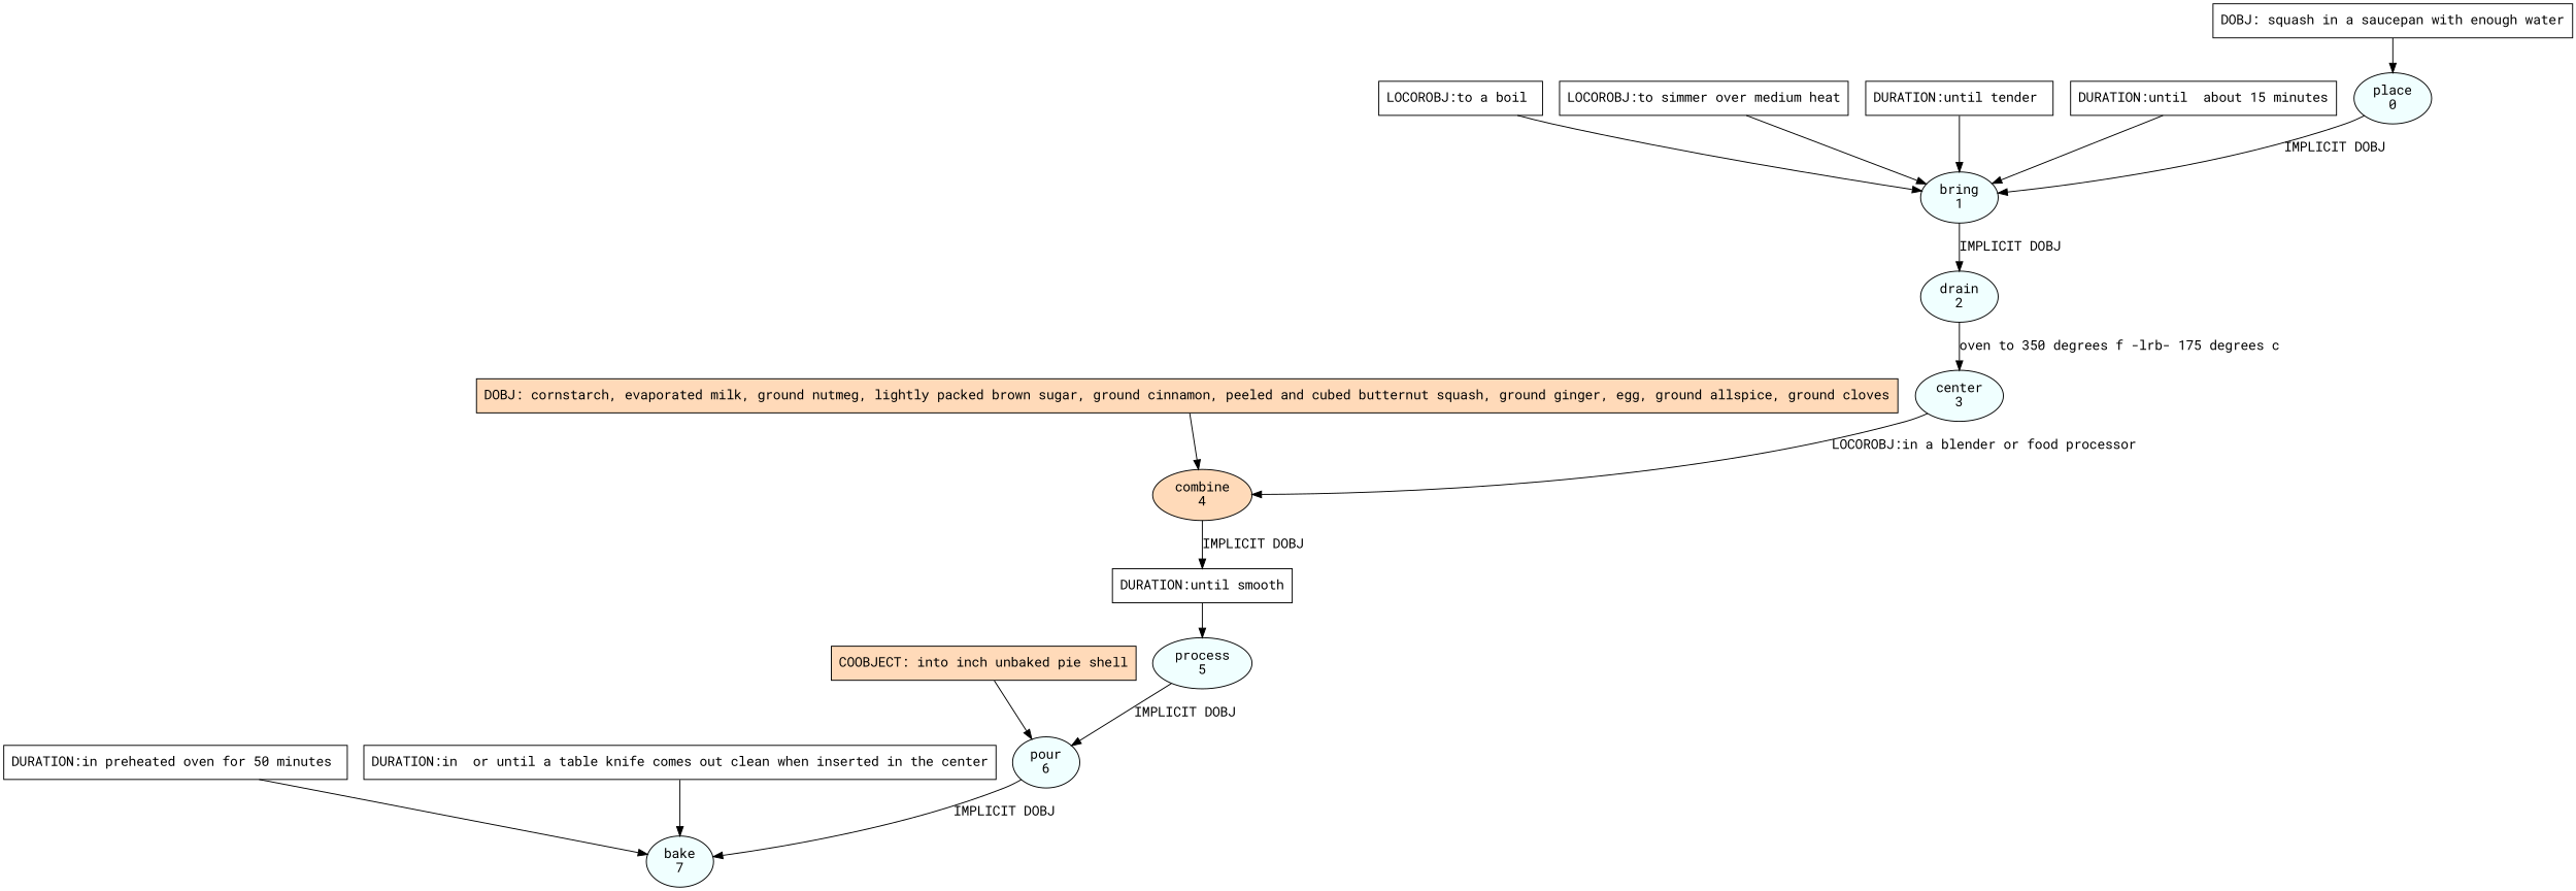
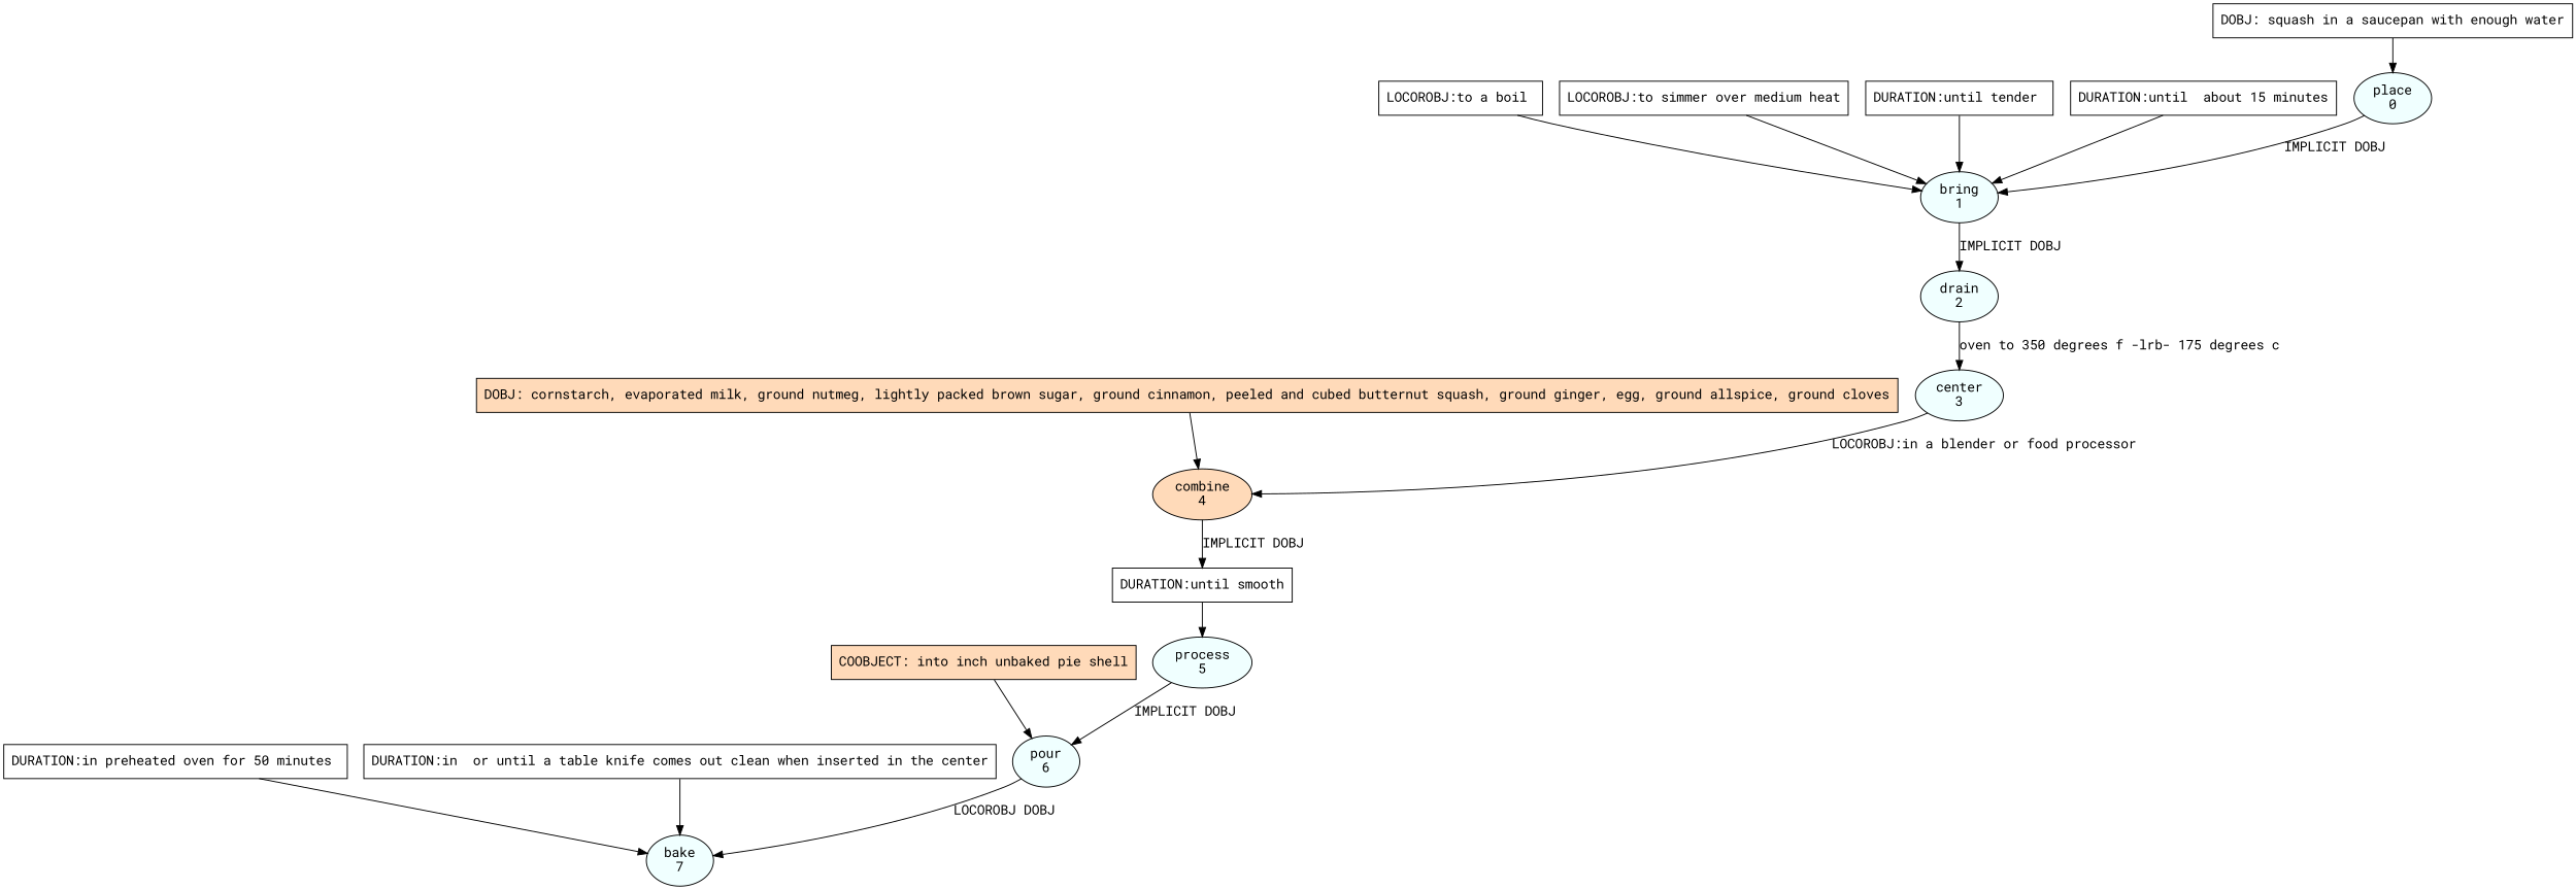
  digraph {
    fontname="Roboto Mono"
    node [fillcolor=white fontname="Roboto Mono" shape=box style=filled]
    edge [fontname="Roboto Mono"]
    n1 [fillcolor=azure label="place\n0" shape=oval]
    n2 [fillcolor=azure label="bring\n1" shape=oval]
    n3 [fillcolor=azure label="drain\n2" shape=oval]
    n4 [fillcolor=azure label="center\n3" shape=oval]
    n5 [fillcolor=peachpuff label="combine\n4" shape=oval]
    n6 [label="DURATION:until smooth"]
    n7 [fillcolor=azure label="process\n5" shape=oval]
    n8 [fillcolor=azure label="pour\n6" shape=oval]
    n9 [fillcolor=azure label="bake\n7" shape=oval]
    n10 [label="DOBJ: squash in a saucepan with enough water"]
    n11 [label="LOCOROBJ:to a boil "]
    n12 [label="LOCOROBJ:to simmer over medium heat"]
    n13 [label="DURATION:until tender "]
    n14 [label="DURATION:until  about 15 minutes"]
    n15 [fillcolor=peachpuff label="DOBJ: cornstarch, evaporated milk, ground nutmeg, lightly packed brown sugar, ground cinnamon, peeled and cubed butternut squash, ground ginger, egg, ground allspice, ground cloves"]
    n16 [fillcolor=peachpuff label="COOBJECT: into inch unbaked pie shell"]
    n17 [label="DURATION:in preheated oven for 50 minutes "]
    n18 [label="DURATION:in  or until a table knife comes out clean when inserted in the center"]
    n1 -> n2 [label="IMPLICIT DOBJ"]
    n2 -> n3 [label="IMPLICIT DOBJ"]
    n3 -> n4 [label="oven to 350 degrees f -lrb- 175 degrees c"]
    n4 -> n5 [label="LOCOROBJ:in a blender or food processor"]
    n5 -> n6 [label="IMPLICIT DOBJ"]
    n6 -> n7
    n7 -> n8 [label="IMPLICIT DOBJ"]
-   n8 -> n9 [label="IMPLICIT DOBJ"]
+   n8 -> n9 [label="LOCOROBJ DOBJ"]
    n10 -> n1
    n11 -> n2
    n12 -> n2
    n13 -> n2
    n14 -> n2
    n15 -> n5
    n16 -> n8
    n17 -> n9
    n18 -> n9
  }
